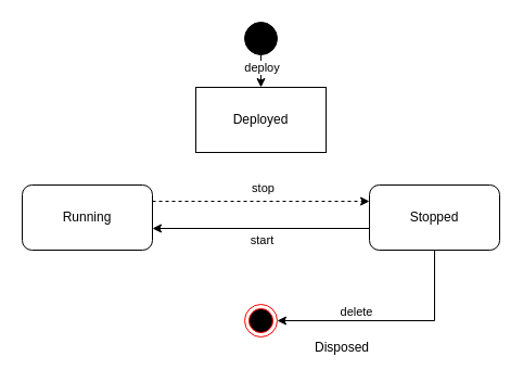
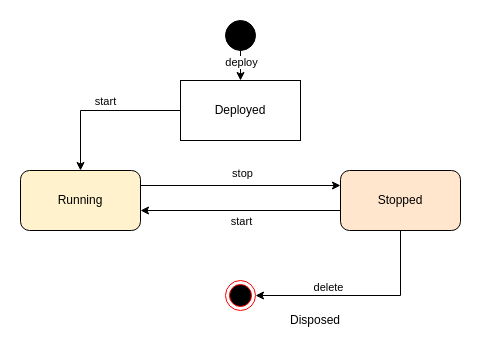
  <mxCell id="0" />
  <mxCell id="1" parent="0" />
  <mxCell id="2" style="edgeStyle=orthogonalEdgeStyle;rounded=0;orthogonalLoop=1;jettySize=auto;html=1;" edge="1" parent="1" source="4" target="15"><mxGeometry relative="1" as="geometry" /></mxCell>
  <mxCell id="3" value="deploy" style="edgeLabel;html=1;align=center;verticalAlign=middle;resizable=0;points=[];" vertex="1" connectable="0" parent="2"><mxGeometry x="0.066" relative="1" as="geometry"><mxPoint y="-2" as="offset" /></mxGeometry></mxCell>
  <mxCell id="4" value="" style="ellipse;whiteSpace=wrap;html=1;rounded=0;shadow=0;comic=0;labelBackgroundColor=none;strokeWidth=1;fillColor=#000000;fontFamily=Verdana;fontSize=12;align=center;" parent="1" vertex="1"><mxGeometry x="225" y="20" width="30" height="30" as="geometry" /></mxCell>
- <mxCell id="5" style="edgeStyle=orthogonalEdgeStyle;rounded=0;orthogonalLoop=1;jettySize=auto;html=1;exitX=1;exitY=0.25;exitDx=0;exitDy=0;entryX=0;entryY=0.25;entryDx=0;entryDy=0;dashed=1;" edge="1" parent="1" source="7" target="12"><mxGeometry relative="1" as="geometry" /></mxCell>
+ <mxCell id="5" style="edgeStyle=orthogonalEdgeStyle;rounded=0;orthogonalLoop=1;jettySize=auto;html=1;exitX=1;exitY=0.25;exitDx=0;exitDy=0;entryX=0;entryY=0.25;entryDx=0;entryDy=0;" edge="1" parent="1" source="7" target="12"><mxGeometry relative="1" as="geometry" /></mxCell>
  <mxCell id="6" value="stop" style="edgeLabel;html=1;align=center;verticalAlign=middle;resizable=0;points=[];" vertex="1" connectable="0" parent="5"><mxGeometry x="0.212" y="-1" relative="1" as="geometry"><mxPoint x="-20" y="-14" as="offset" /></mxGeometry></mxCell>
- <mxCell id="7" value="Running" style="rounded=1;whiteSpace=wrap;html=1;" vertex="1" parent="1"><mxGeometry x="20" y="170" width="120" height="60" as="geometry" /></mxCell>
+ <mxCell id="7" value="Running" style="rounded=1;whiteSpace=wrap;html=1;fillColor=#fff2cc;" vertex="1" parent="1"><mxGeometry x="20" y="170" width="120" height="60" as="geometry" /></mxCell>
  <mxCell id="8" style="edgeStyle=orthogonalEdgeStyle;rounded=0;orthogonalLoop=1;jettySize=auto;html=1;" edge="1" parent="1"><mxGeometry relative="1" as="geometry"><mxPoint x="340" y="210" as="sourcePoint" /><mxPoint x="140" y="210" as="targetPoint" /></mxGeometry></mxCell>
  <mxCell id="9" value="start" style="edgeLabel;html=1;align=center;verticalAlign=middle;resizable=0;points=[];" vertex="1" connectable="0" parent="8"><mxGeometry x="0.202" y="1" relative="1" as="geometry"><mxPoint x="20" y="9" as="offset" /></mxGeometry></mxCell>
  <mxCell id="10" style="edgeStyle=orthogonalEdgeStyle;rounded=0;orthogonalLoop=1;jettySize=auto;html=1;entryX=1;entryY=0.5;entryDx=0;entryDy=0;" edge="1" parent="1" source="12" target="16"><mxGeometry relative="1" as="geometry"><mxPoint x="300" y="290" as="targetPoint" /><Array as="points"><mxPoint x="400" y="295" /></Array></mxGeometry></mxCell>
  <mxCell id="11" value="delete" style="edgeLabel;html=1;align=center;verticalAlign=middle;resizable=0;points=[];" vertex="1" connectable="0" parent="10"><mxGeometry x="0.235" y="2" relative="1" as="geometry"><mxPoint x="-8" y="-11" as="offset" /></mxGeometry></mxCell>
- <mxCell id="12" value="Stopped" style="rounded=1;whiteSpace=wrap;html=1;" vertex="1" parent="1"><mxGeometry x="340" y="170" width="120" height="60" as="geometry" /></mxCell>
+ <mxCell id="12" value="Stopped" style="rounded=1;whiteSpace=wrap;html=1;fillColor=#ffe6cc;" vertex="1" parent="1"><mxGeometry x="340" y="170" width="120" height="60" as="geometry" /></mxCell>
+ <mxCell id="13" style="edgeStyle=orthogonalEdgeStyle;rounded=0;orthogonalLoop=1;jettySize=auto;html=1;entryX=0.5;entryY=0;entryDx=0;entryDy=0;" edge="1" parent="1" source="15" target="7"><mxGeometry relative="1" as="geometry" /></mxCell>
+ <mxCell id="14" value="start" style="edgeLabel;html=1;align=center;verticalAlign=middle;resizable=0;points=[];" vertex="1" connectable="0" parent="13"><mxGeometry x="-0.049" relative="1" as="geometry"><mxPoint y="-10" as="offset" /></mxGeometry></mxCell>
  <mxCell id="15" value="Deployed" style="whiteSpace=wrap;html=1;rounded=0;" vertex="1" parent="1"><mxGeometry x="180" y="80" width="120" height="60" as="geometry" /></mxCell>
  <mxCell id="16" value="" style="ellipse;html=1;shape=endState;fillColor=#000000;strokeColor=#ff0000;" vertex="1" parent="1"><mxGeometry x="225" y="280" width="30" height="30" as="geometry" /></mxCell>
  <mxCell id="17" value="Disposed" style="text;html=1;align=center;verticalAlign=middle;whiteSpace=wrap;rounded=0;" vertex="1" parent="1"><mxGeometry x="285" y="310" width="60" height="20" as="geometry" /></mxCell>
